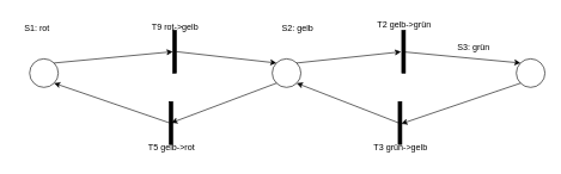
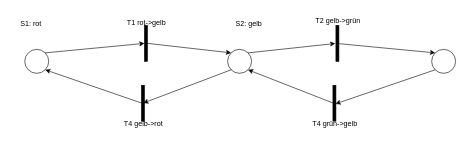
  <mxCell id="0" />
  <mxCell id="1" parent="0" />
  <mxCell id="2" value="" style="ellipse;" vertex="1" parent="1"><mxGeometry x="40" y="82" width="40" height="40" as="geometry" /></mxCell>
  <mxCell id="3" value="" style="ellipse;" vertex="1" parent="1"><mxGeometry x="379" y="82" width="40" height="40" as="geometry" /></mxCell>
  <mxCell id="4" value="" style="ellipse;" vertex="1" parent="1"><mxGeometry x="720" y="82" width="40" height="40" as="geometry" /></mxCell>
  <mxCell id="5" value="S1: rot" style="text;html=1;align=center;verticalAlign=middle;resizable=0;points=[];autosize=1;strokeColor=none;fillColor=none;" vertex="1" parent="1"><mxGeometry x="20" y="25" width="60" height="30" as="geometry" /></mxCell>
  <mxCell id="6" value="S2: gelb" style="text;html=1;align=center;verticalAlign=middle;resizable=0;points=[];autosize=1;strokeColor=none;fillColor=none;" vertex="1" parent="1"><mxGeometry x="379" y="25" width="70" height="30" as="geometry" /></mxCell>
- <mxCell id="7" value="S3: grün" style="text;html=1;align=center;verticalAlign=middle;resizable=0;points=[];autosize=1;strokeColor=none;fillColor=none;" vertex="1" parent="1"><mxGeometry x="625" y="52" width="70" height="30" as="geometry" /></mxCell>
  <mxCell id="8" style="rounded=0;orthogonalLoop=1;jettySize=auto;html=1;entryX=0;entryY=0;entryDx=0;entryDy=0;exitX=0.96;exitY=0.499;exitDx=0;exitDy=0;exitPerimeter=0;" edge="1" parent="1" source="9" target="3"><mxGeometry relative="1" as="geometry" /></mxCell>
  <mxCell id="9" value="" style="html=1;points=[];perimeter=orthogonalPerimeter;fillColor=strokeColor;" vertex="1" parent="1"><mxGeometry x="240" y="42" width="5" height="60" as="geometry" /></mxCell>
- <mxCell id="10" value="T9 rot-&amp;gt;gelb" style="text;html=1;align=center;verticalAlign=middle;resizable=0;points=[];autosize=1;strokeColor=none;fillColor=none;" vertex="1" parent="1"><mxGeometry x="197.5" y="22" width="90" height="30" as="geometry" /></mxCell>
+ <mxCell id="10" value="T1 rot-&amp;gt;gelb" style="text;html=1;align=center;verticalAlign=middle;resizable=0;points=[];autosize=1;strokeColor=none;fillColor=none;" vertex="1" parent="1"><mxGeometry x="197.5" y="22" width="90" height="30" as="geometry" /></mxCell>
  <mxCell id="11" style="rounded=0;orthogonalLoop=1;jettySize=auto;html=1;exitX=1;exitY=0;exitDx=0;exitDy=0;entryX=0;entryY=0.5;entryDx=0;entryDy=0;entryPerimeter=0;" edge="1" parent="1" source="2" target="9"><mxGeometry relative="1" as="geometry" /></mxCell>
  <mxCell id="12" style="rounded=0;orthogonalLoop=1;jettySize=auto;html=1;entryX=0;entryY=0;entryDx=0;entryDy=0;exitX=0.353;exitY=0.503;exitDx=0;exitDy=0;exitPerimeter=0;" edge="1" parent="1" source="13" target="4"><mxGeometry relative="1" as="geometry" /></mxCell>
  <mxCell id="13" value="" style="html=1;points=[];perimeter=orthogonalPerimeter;fillColor=strokeColor;" vertex="1" parent="1"><mxGeometry x="560" y="42" width="5" height="60" as="geometry" /></mxCell>
  <mxCell id="14" value="T2 gelb-&amp;gt;grün" style="text;html=1;align=center;verticalAlign=middle;resizable=0;points=[];autosize=1;strokeColor=none;fillColor=none;" vertex="1" parent="1"><mxGeometry x="512.5" y="20" width="100" height="30" as="geometry" /></mxCell>
  <mxCell id="15" style="rounded=0;orthogonalLoop=1;jettySize=auto;html=1;entryX=-0.216;entryY=0.503;entryDx=0;entryDy=0;entryPerimeter=0;exitX=1;exitY=0;exitDx=0;exitDy=0;" edge="1" parent="1" source="3" target="13"><mxGeometry relative="1" as="geometry" /></mxCell>
  <mxCell id="16" style="rounded=0;orthogonalLoop=1;jettySize=auto;html=1;entryX=1;entryY=1;entryDx=0;entryDy=0;exitX=0.552;exitY=0.511;exitDx=0;exitDy=0;exitPerimeter=0;" edge="1" parent="1" source="17" target="3"><mxGeometry relative="1" as="geometry"><mxPoint x="550" y="172" as="sourcePoint" /></mxGeometry></mxCell>
  <mxCell id="17" value="" style="html=1;points=[];perimeter=orthogonalPerimeter;fillColor=strokeColor;" vertex="1" parent="1"><mxGeometry x="555" y="142" width="5" height="60" as="geometry" /></mxCell>
  <mxCell id="18" style="rounded=0;orthogonalLoop=1;jettySize=auto;html=1;entryX=1;entryY=1;entryDx=0;entryDy=0;exitX=0.046;exitY=0.496;exitDx=0;exitDy=0;exitPerimeter=0;" edge="1" parent="1" source="19" target="2"><mxGeometry relative="1" as="geometry" /></mxCell>
  <mxCell id="19" value="" style="html=1;points=[];perimeter=orthogonalPerimeter;fillColor=strokeColor;" vertex="1" parent="1"><mxGeometry x="235" y="142" width="5" height="60" as="geometry" /></mxCell>
- <mxCell id="20" value="T5 gelb-&amp;gt;rot" style="text;html=1;align=center;verticalAlign=middle;resizable=0;points=[];autosize=1;strokeColor=none;fillColor=none;" vertex="1" parent="1"><mxGeometry x="192.5" y="192" width="90" height="30" as="geometry" /></mxCell>
- <mxCell id="21" value="T3 grün-&amp;gt;gelb" style="text;html=1;align=center;verticalAlign=middle;resizable=0;points=[];autosize=1;strokeColor=none;fillColor=none;" vertex="1" parent="1"><mxGeometry x="507.5" y="192" width="100" height="30" as="geometry" /></mxCell>
+ <mxCell id="20" value="T4 gelb-&amp;gt;rot" style="text;html=1;align=center;verticalAlign=middle;resizable=0;points=[];autosize=1;strokeColor=none;fillColor=none;" vertex="1" parent="1"><mxGeometry x="192.5" y="192" width="90" height="30" as="geometry" /></mxCell>
+ <mxCell id="21" value="T4 grün-&amp;gt;gelb" style="text;html=1;align=center;verticalAlign=middle;resizable=0;points=[];autosize=1;strokeColor=none;fillColor=none;" vertex="1" parent="1"><mxGeometry x="507.5" y="192" width="100" height="30" as="geometry" /></mxCell>
  <mxCell id="22" style="rounded=0;orthogonalLoop=1;jettySize=auto;html=1;exitX=0;exitY=1;exitDx=0;exitDy=0;entryX=0.856;entryY=0.517;entryDx=0;entryDy=0;entryPerimeter=0;" edge="1" parent="1" source="4" target="17"><mxGeometry relative="1" as="geometry" /></mxCell>
  <mxCell id="23" style="rounded=0;orthogonalLoop=1;jettySize=auto;html=1;exitX=0;exitY=1;exitDx=0;exitDy=0;entryX=0.613;entryY=0.495;entryDx=0;entryDy=0;entryPerimeter=0;" edge="1" parent="1" source="3" target="19"><mxGeometry relative="1" as="geometry" /></mxCell>
